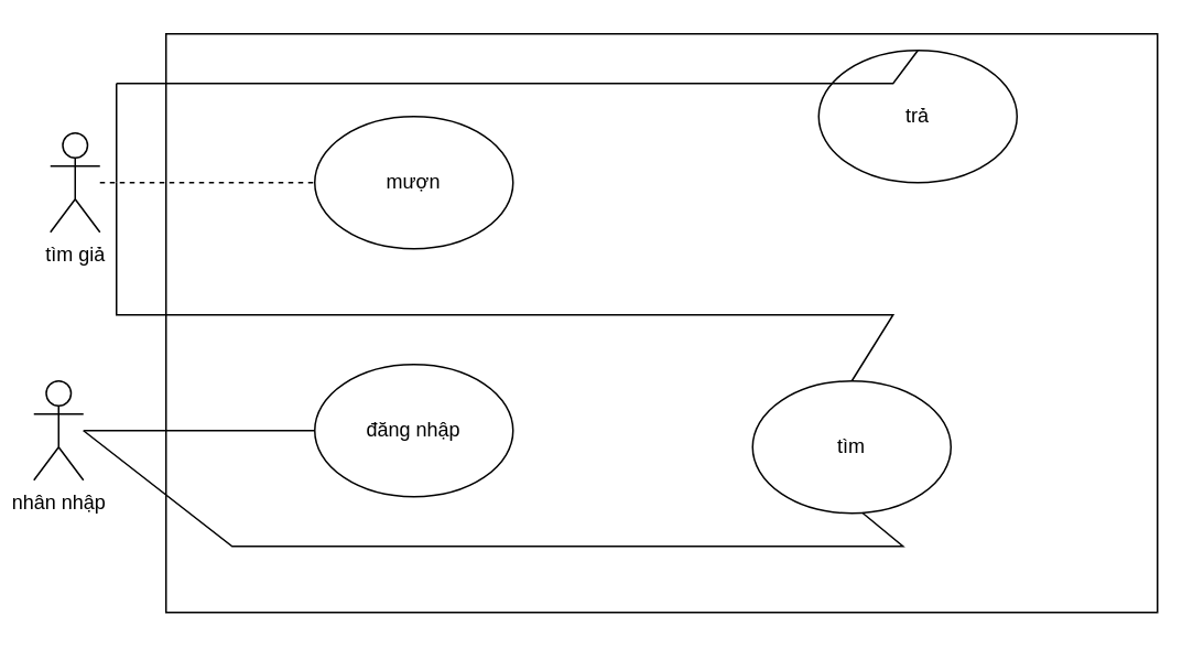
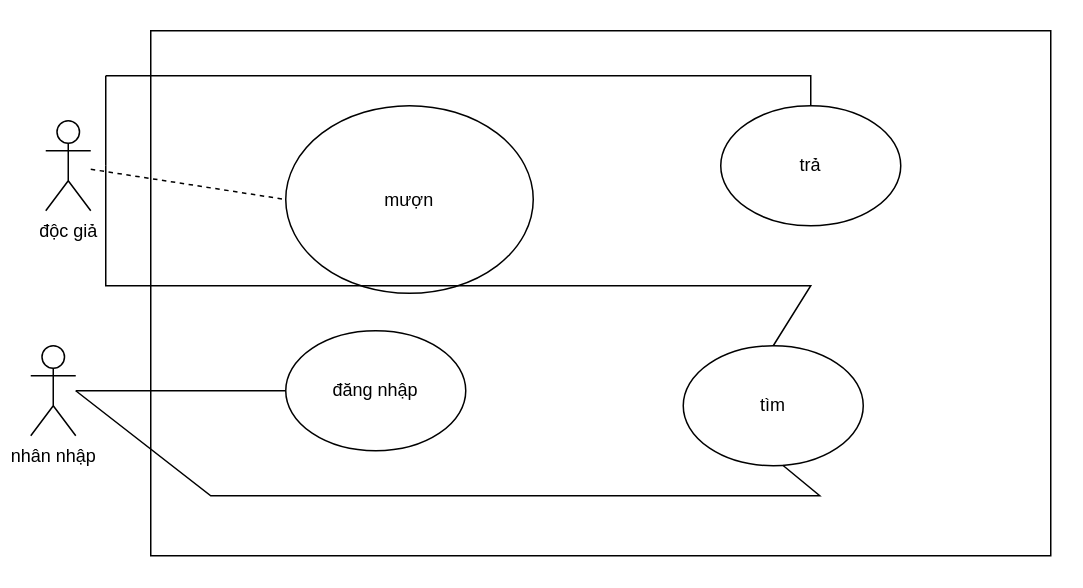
  <mxCell id="0" />
  <mxCell id="1" parent="0" />
  <mxCell id="2" value="" style="rounded=0;whiteSpace=wrap;html=1;" vertex="1" parent="1"><mxGeometry x="100" y="20" width="600" height="350" as="geometry" /></mxCell>
  <mxCell id="3" style="edgeStyle=orthogonalEdgeStyle;rounded=0;orthogonalLoop=1;jettySize=auto;html=1;exitX=0.5;exitY=0.5;exitDx=0;exitDy=0;exitPerimeter=0;entryX=0.5;entryY=0.5;entryDx=0;entryDy=0;entryPerimeter=0;" edge="1" parent="1" source="4" target="4"><mxGeometry relative="1" as="geometry"><mxPoint x="20" y="130" as="targetPoint" /></mxGeometry></mxCell>
  <mxCell id="4" value="nhân nhập" style="shape=umlActor;verticalLabelPosition=bottom;verticalAlign=top;html=1;outlineConnect=0;" vertex="1" parent="1"><mxGeometry x="20" y="230" width="30" height="60" as="geometry" /></mxCell>
- <mxCell id="5" value="tìm giả" style="shape=umlActor;verticalLabelPosition=bottom;verticalAlign=top;html=1;outlineConnect=0;" vertex="1" parent="1"><mxGeometry x="30" y="80" width="30" height="60" as="geometry" /></mxCell>
- <mxCell id="6" value="mượn" style="ellipse;whiteSpace=wrap;html=1;" vertex="1" parent="1"><mxGeometry x="190" y="70" width="120" height="80" as="geometry" /></mxCell>
- <mxCell id="7" value="trả" style="ellipse;whiteSpace=wrap;html=1;" vertex="1" parent="1"><mxGeometry x="495" y="30" width="120" height="80" as="geometry" /></mxCell>
+ <mxCell id="5" value="độc giả" style="shape=umlActor;verticalLabelPosition=bottom;verticalAlign=top;html=1;outlineConnect=0;" vertex="1" parent="1"><mxGeometry x="30" y="80" width="30" height="60" as="geometry" /></mxCell>
+ <mxCell id="6" value="mượn" style="ellipse;whiteSpace=wrap;html=1;" vertex="1" parent="1"><mxGeometry x="190" y="70" width="165" height="125" as="geometry" /></mxCell>
+ <mxCell id="7" value="trả" style="ellipse;whiteSpace=wrap;html=1;" vertex="1" parent="1"><mxGeometry x="480" y="70" width="120" height="80" as="geometry" /></mxCell>
  <mxCell id="8" value="tìm" style="ellipse;whiteSpace=wrap;html=1;" vertex="1" parent="1"><mxGeometry x="455" y="230" width="120" height="80" as="geometry" /></mxCell>
  <mxCell id="9" value="đăng nhập" style="ellipse;whiteSpace=wrap;html=1;" vertex="1" parent="1"><mxGeometry x="190" y="220" width="120" height="80" as="geometry" /></mxCell>
  <mxCell id="10" value="" style="endArrow=none;html=1;rounded=0;entryX=0;entryY=0.5;entryDx=0;entryDy=0;" edge="1" parent="1" source="4" target="9"><mxGeometry width="50" height="50" relative="1" as="geometry"><mxPoint x="390" y="250" as="sourcePoint" /><mxPoint x="440" y="200" as="targetPoint" /></mxGeometry></mxCell>
  <mxCell id="11" value="" style="endArrow=none;html=1;rounded=0;entryX=0;entryY=0.5;entryDx=0;entryDy=0;dashed=1;" edge="1" parent="1" source="5" target="6"><mxGeometry width="50" height="50" relative="1" as="geometry"><mxPoint x="70" y="70" as="sourcePoint" /><mxPoint x="120" y="20" as="targetPoint" /></mxGeometry></mxCell>
  <mxCell id="12" value="" style="endArrow=none;html=1;rounded=0;entryX=0.5;entryY=0;entryDx=0;entryDy=0;" edge="1" parent="1" target="7"><mxGeometry width="50" height="50" relative="1" as="geometry"><mxPoint x="70" y="50" as="sourcePoint" /><mxPoint x="440" y="200" as="targetPoint" /><Array as="points"><mxPoint x="540" y="50" /></Array></mxGeometry></mxCell>
  <mxCell id="13" value="" style="endArrow=none;html=1;rounded=0;" edge="1" parent="1"><mxGeometry width="50" height="50" relative="1" as="geometry"><mxPoint x="70" y="110" as="sourcePoint" /><mxPoint x="70" y="50" as="targetPoint" /></mxGeometry></mxCell>
  <mxCell id="14" value="" style="endArrow=none;html=1;rounded=0;entryX=0.5;entryY=0;entryDx=0;entryDy=0;" edge="1" parent="1" target="8"><mxGeometry width="50" height="50" relative="1" as="geometry"><mxPoint x="70" y="110" as="sourcePoint" /><mxPoint x="470" y="210" as="targetPoint" /><Array as="points"><mxPoint x="70" y="190" /><mxPoint x="540" y="190" /></Array></mxGeometry></mxCell>
  <mxCell id="15" value="" style="endArrow=none;html=1;rounded=0;exitX=0.553;exitY=0.996;exitDx=0;exitDy=0;exitPerimeter=0;" edge="1" parent="1" source="8"><mxGeometry width="50" height="50" relative="1" as="geometry"><mxPoint x="370" y="200" as="sourcePoint" /><mxPoint x="50" y="260" as="targetPoint" /><Array as="points"><mxPoint x="546" y="330" /><mxPoint x="140" y="330" /></Array></mxGeometry></mxCell>
